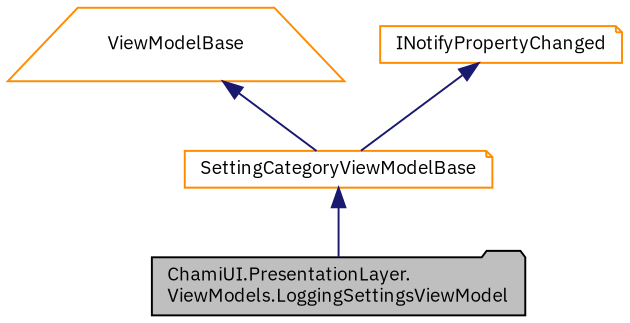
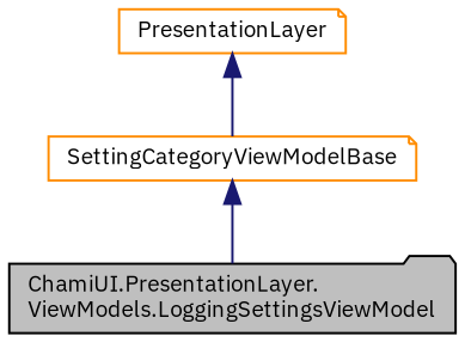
  digraph {
    fontname="IBM Plex Sans"
    node [color=darkorange fillcolor=white fontname="IBM Plex Sans" fontsize=10 shape=note style=filled]
    edge [color=midnightblue dir=back fontname="IBM Plex Sans" fontsize=10 labelfontname=Helvetica labelfontsize=10 style=solid]
    n1 [color=black fillcolor=grey75 fontcolor=black height=0.2 label="ChamiUI.PresentationLayer.\lViewModels.LoggingSettingsViewModel" shape=folder width=0.4]
    n2 [height=0.2 label=SettingCategoryViewModelBase width=0.4]
-   n3 [height=0.2 label=ViewModelBase shape=trapezium width=0.4]
-   n4 [height=0.2 label=INotifyPropertyChanged width=0.4]
+   n4 [height=0.2 label=PresentationLayer width=0.4]
    n2 -> n1
-   n3 -> n2
    n4 -> n2
  }
